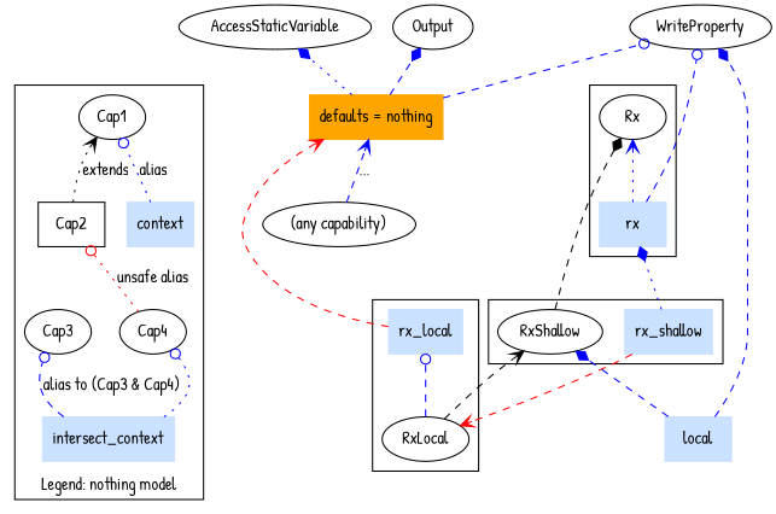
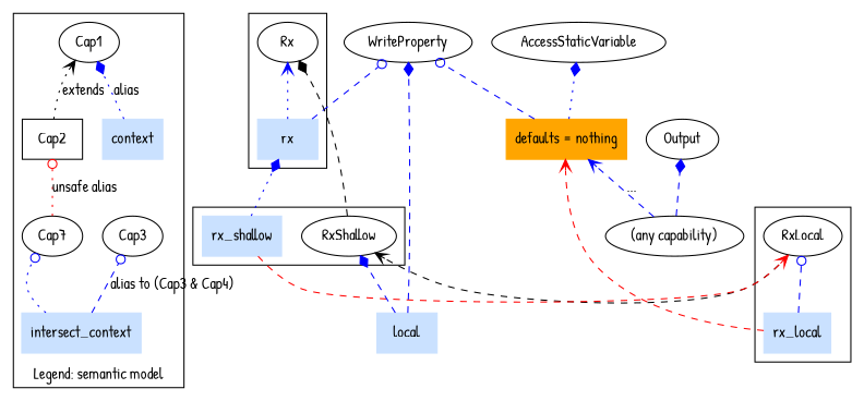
  digraph {
    fontname="Patrick Hand"
    rankdir=BT
    node [fontname="Patrick Hand"]
    edge [arrowhead=diamond fontname="Patrick Hand" style=dashed color=blue]
    Cap2 [shape=box]
    Cap1
    context [color=lightsteelblue1 shape=rect style=filled]
    intersect_context [color=lightsteelblue1 shape=rect style=filled]
    Cap3
-   Cap4
+   Cap4 [label=Cap7]
    rx [color=lightsteelblue1 shape=rect style=filled]
    Rx
    rx_local [color=lightsteelblue1 shape=rect style=filled]
    RxLocal
    rx_shallow [color=lightsteelblue1 shape=rect style=filled]
    RxShallow
    WriteProperty
    n14 [color=orange label="defaults = nothing" shape=rect style=filled]
    dummy1 [style=invis]
    AccessStaticVariable
    Output
    "(any capability)"
    local [color=lightsteelblue1 shape=rect style=filled]
    subgraph cluster_1 {
-     label="Legend: nothing model"
+     label="Legend: semantic model"
      Cap2
      Cap1
      context
      intersect_context
      Cap3
      Cap4
    }
    subgraph cluster_2 {
      rx
      Rx
    }
    subgraph cluster_3 {
      rx_local
      RxLocal
    }
    subgraph cluster_4 {
      rx_shallow
      RxShallow
    }
    Cap2 -> Cap1 [arrowhead=vee label=extends style=dotted color=""]
-   context -> Cap1 [arrowhead=odot label=alias style=dotted]
+   context -> Cap1 [label=alias style=dotted]
    intersect_context -> Cap3 [arrowhead=odot label="alias to (Cap3 & Cap4)"]
    intersect_context -> Cap4 [arrowhead=odot style=dotted]
    Cap4 -> Cap2 [arrowhead=odot color=red label="unsafe alias" style=dotted]
    rx -> Rx [arrowhead=vee style=dotted]
    rx -> WriteProperty [arrowhead=odot]
-   RxLocal -> rx_local [arrowhead=odot]
+   rx_local -> RxLocal [arrowhead=odot]
    rx_local -> n14 [arrowhead=vee color=red]
    rx_local -> dummy1 [style=invis arrowhead="" color=""]
    RxLocal -> RxShallow [arrowhead=vee color=""]
    rx_shallow -> rx [style=dotted]
    rx_shallow -> RxLocal [arrowhead=vee color=red]
    RxShallow -> Rx [color=""]
    n14 -> WriteProperty [arrowhead=odot]
    n14 -> AccessStaticVariable [style=dotted]
-   n14 -> Output
+   "(any capability)" -> Output
    dummy1 -> n14 [style=invis arrowhead="" color=""]
    "(any capability)" -> n14 [arrowhead=vee label="..."]
    local -> RxShallow
    local -> WriteProperty
  }
